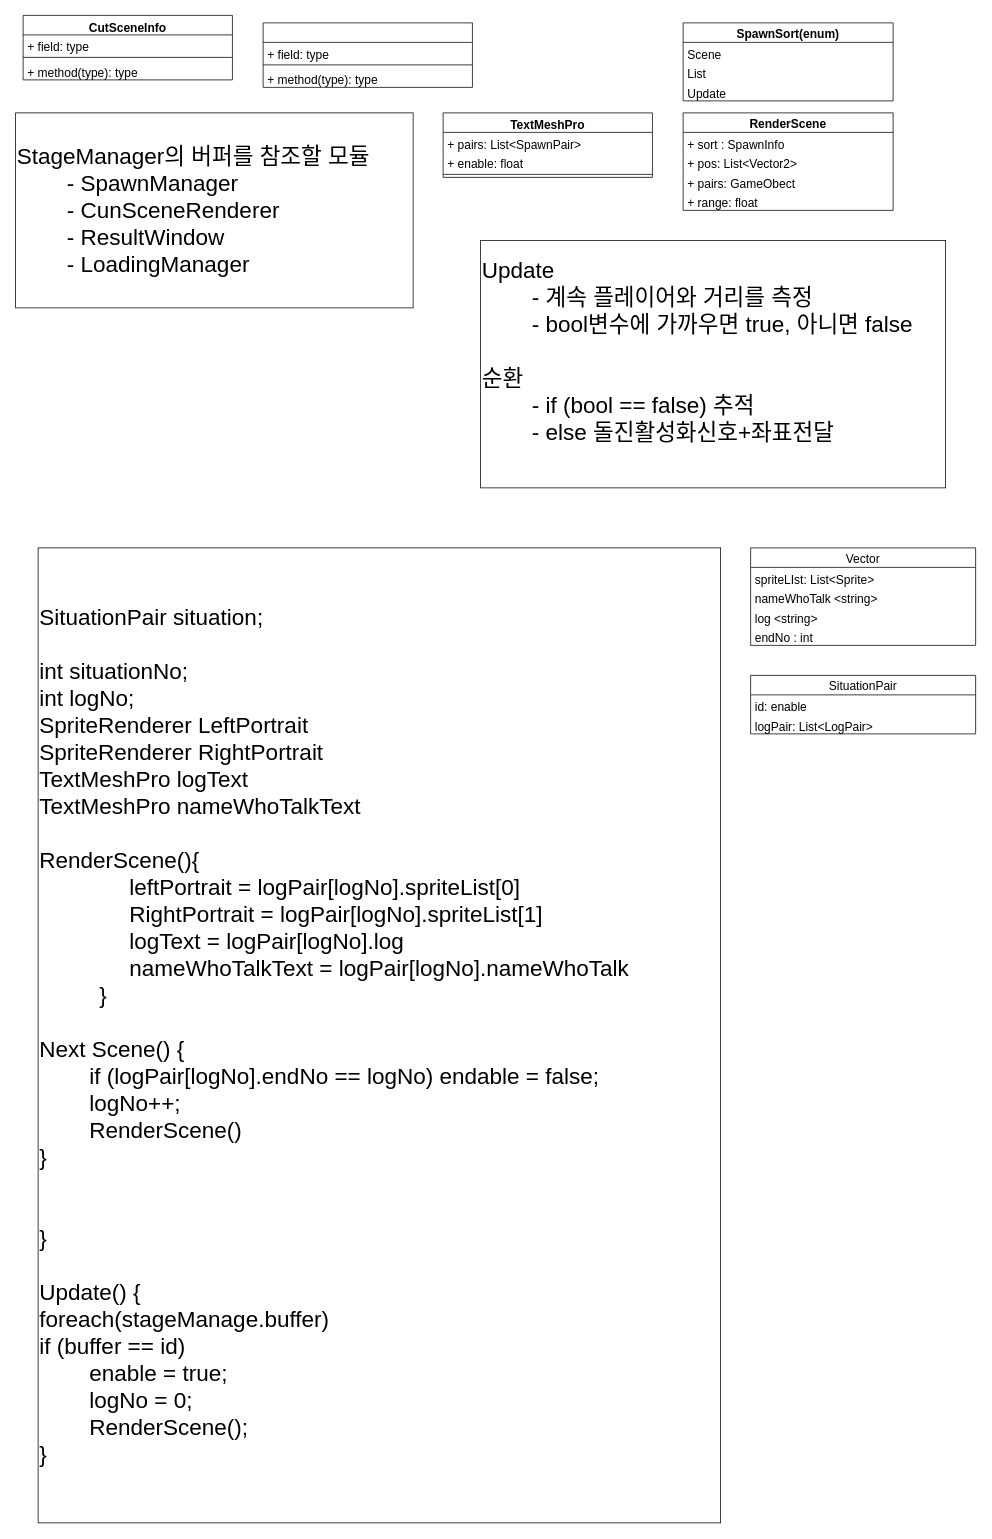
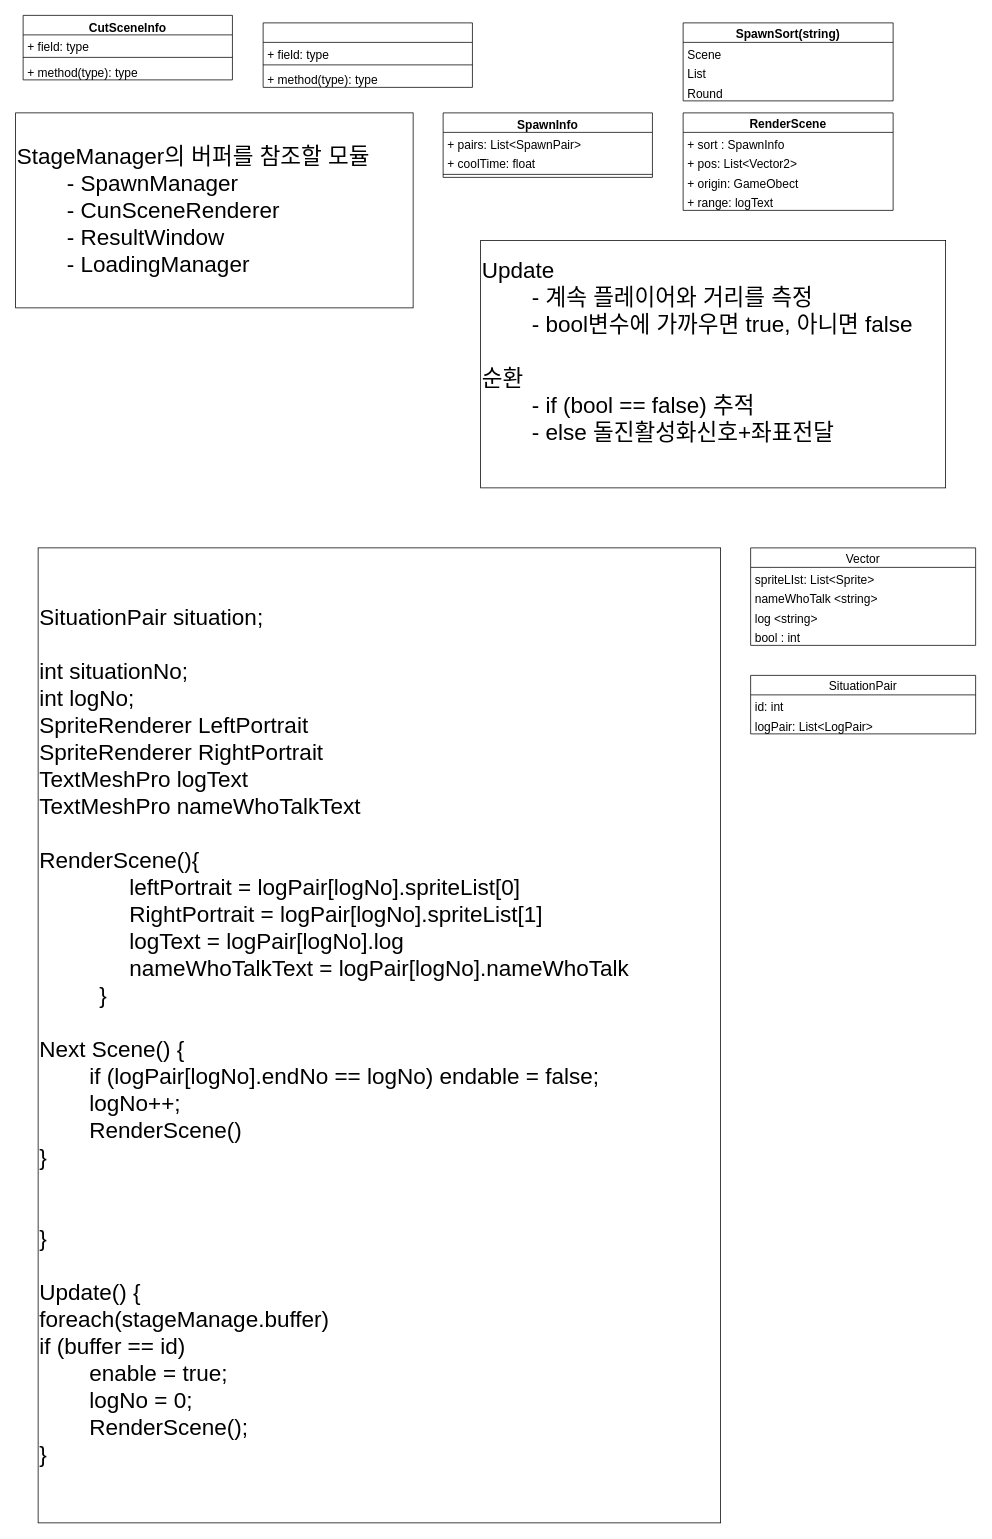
  <mxCell id="0" />
  <mxCell id="1" parent="0" />
  <mxCell id="2" value="CutSceneInfo" style="swimlane;fontStyle=1;align=center;verticalAlign=top;childLayout=stackLayout;horizontal=1;startSize=26;horizontalStack=0;resizeParent=1;resizeParentMax=0;resizeLast=0;collapsible=1;marginBottom=0;fontSize=16;" vertex="1" parent="1"><mxGeometry x="30" y="20" width="279.07" height="86" as="geometry" /></mxCell>
  <mxCell id="3" value="+ field: type" style="text;strokeColor=none;fillColor=none;align=left;verticalAlign=top;spacingLeft=4;spacingRight=4;overflow=hidden;rotatable=0;points=[[0,0.5],[1,0.5]];portConstraint=eastwest;fontSize=16;" vertex="1" parent="2"><mxGeometry y="26" width="279.07" height="26" as="geometry" /></mxCell>
  <mxCell id="4" value="" style="line;strokeWidth=1;fillColor=none;align=left;verticalAlign=middle;spacingTop=-1;spacingLeft=3;spacingRight=3;rotatable=0;labelPosition=right;points=[];portConstraint=eastwest;strokeColor=inherit;fontSize=16;" vertex="1" parent="2"><mxGeometry y="52" width="279.07" height="8" as="geometry" /></mxCell>
  <mxCell id="5" value="+ method(type): type" style="text;strokeColor=none;fillColor=none;align=left;verticalAlign=top;spacingLeft=4;spacingRight=4;overflow=hidden;rotatable=0;points=[[0,0.5],[1,0.5]];portConstraint=eastwest;fontSize=16;" vertex="1" parent="2"><mxGeometry y="60" width="279.07" height="26" as="geometry" /></mxCell>
- <mxCell id="6" value="TextMeshPro" style="swimlane;fontStyle=1;align=center;verticalAlign=top;childLayout=stackLayout;horizontal=1;startSize=26;horizontalStack=0;resizeParent=1;resizeParentMax=0;resizeLast=0;collapsible=1;marginBottom=0;fontSize=16;" vertex="1" parent="1"><mxGeometry x="590" y="150" width="279.07" height="86" as="geometry" /></mxCell>
+ <mxCell id="6" value="SpawnInfo" style="swimlane;fontStyle=1;align=center;verticalAlign=top;childLayout=stackLayout;horizontal=1;startSize=26;horizontalStack=0;resizeParent=1;resizeParentMax=0;resizeLast=0;collapsible=1;marginBottom=0;fontSize=16;" vertex="1" parent="1"><mxGeometry x="590" y="150" width="279.07" height="86" as="geometry" /></mxCell>
  <mxCell id="7" value="+ pairs: List&lt;SpawnPair&gt;" style="text;strokeColor=none;fillColor=none;align=left;verticalAlign=top;spacingLeft=4;spacingRight=4;overflow=hidden;rotatable=0;points=[[0,0.5],[1,0.5]];portConstraint=eastwest;fontSize=16;" vertex="1" parent="6"><mxGeometry y="26" width="279.07" height="26" as="geometry" /></mxCell>
- <mxCell id="8" value="+ enable: float" style="text;strokeColor=none;fillColor=none;align=left;verticalAlign=top;spacingLeft=4;spacingRight=4;overflow=hidden;rotatable=0;points=[[0,0.5],[1,0.5]];portConstraint=eastwest;fontSize=16;" vertex="1" parent="6"><mxGeometry y="52" width="279.07" height="26" as="geometry" /></mxCell>
+ <mxCell id="8" value="+ coolTime: float" style="text;strokeColor=none;fillColor=none;align=left;verticalAlign=top;spacingLeft=4;spacingRight=4;overflow=hidden;rotatable=0;points=[[0,0.5],[1,0.5]];portConstraint=eastwest;fontSize=16;" vertex="1" parent="6"><mxGeometry y="52" width="279.07" height="26" as="geometry" /></mxCell>
  <mxCell id="9" value="" style="line;strokeWidth=1;fillColor=none;align=left;verticalAlign=middle;spacingTop=-1;spacingLeft=3;spacingRight=3;rotatable=0;labelPosition=right;points=[];portConstraint=eastwest;strokeColor=inherit;fontSize=16;" vertex="1" parent="6"><mxGeometry y="78" width="279.07" height="8" as="geometry" /></mxCell>
  <mxCell id="10" value="" style="swimlane;fontStyle=1;align=center;verticalAlign=top;childLayout=stackLayout;horizontal=1;startSize=26;horizontalStack=0;resizeParent=1;resizeParentMax=0;resizeLast=0;collapsible=1;marginBottom=0;fontSize=16;" vertex="1" parent="1"><mxGeometry x="350" y="30" width="279.07" height="86" as="geometry" /></mxCell>
  <mxCell id="11" value="+ field: type" style="text;strokeColor=none;fillColor=none;align=left;verticalAlign=top;spacingLeft=4;spacingRight=4;overflow=hidden;rotatable=0;points=[[0,0.5],[1,0.5]];portConstraint=eastwest;fontSize=16;" vertex="1" parent="10"><mxGeometry y="26" width="279.07" height="26" as="geometry" /></mxCell>
  <mxCell id="12" value="" style="line;strokeWidth=1;fillColor=none;align=left;verticalAlign=middle;spacingTop=-1;spacingLeft=3;spacingRight=3;rotatable=0;labelPosition=right;points=[];portConstraint=eastwest;strokeColor=inherit;fontSize=16;" vertex="1" parent="10"><mxGeometry y="52" width="279.07" height="8" as="geometry" /></mxCell>
  <mxCell id="13" value="+ method(type): type" style="text;strokeColor=none;fillColor=none;align=left;verticalAlign=top;spacingLeft=4;spacingRight=4;overflow=hidden;rotatable=0;points=[[0,0.5],[1,0.5]];portConstraint=eastwest;fontSize=16;" vertex="1" parent="10"><mxGeometry y="60" width="279.07" height="26" as="geometry" /></mxCell>
  <mxCell id="14" value="StageManager의 버퍼를 참조할 모듈&lt;br&gt;&lt;span style=&quot;white-space: pre;&quot;&gt;&#09;&lt;/span&gt;- SpawnManager&lt;br&gt;&lt;span style=&quot;white-space: pre;&quot;&gt;&#09;&lt;/span&gt;- CunSceneRenderer&lt;br&gt;&lt;span style=&quot;white-space: pre;&quot;&gt;&#09;&lt;/span&gt;- ResultWindow&lt;br&gt;&lt;span style=&quot;white-space: pre;&quot;&gt;&#09;&lt;/span&gt;- LoadingManager" style="html=1;fontSize=30;align=left;" vertex="1" parent="1"><mxGeometry x="20" y="150" width="530" height="260" as="geometry" /></mxCell>
  <mxCell id="15" value="RenderScene" style="swimlane;fontStyle=1;childLayout=stackLayout;horizontal=1;startSize=26;fillColor=none;horizontalStack=0;resizeParent=1;resizeParentMax=0;resizeLast=0;collapsible=1;marginBottom=0;fontSize=16;" vertex="1" parent="1"><mxGeometry x="910" y="150" width="280" height="130" as="geometry" /></mxCell>
  <mxCell id="16" value="+ sort : SpawnInfo" style="text;strokeColor=none;fillColor=none;align=left;verticalAlign=top;spacingLeft=4;spacingRight=4;overflow=hidden;rotatable=0;points=[[0,0.5],[1,0.5]];portConstraint=eastwest;fontSize=16;" vertex="1" parent="15"><mxGeometry y="26" width="280" height="26" as="geometry" /></mxCell>
  <mxCell id="17" value="+ pos: List&lt;Vector2&gt;" style="text;strokeColor=none;fillColor=none;align=left;verticalAlign=top;spacingLeft=4;spacingRight=4;overflow=hidden;rotatable=0;points=[[0,0.5],[1,0.5]];portConstraint=eastwest;fontSize=16;" vertex="1" parent="15"><mxGeometry y="52" width="280" height="26" as="geometry" /></mxCell>
- <mxCell id="18" value="+ pairs: GameObect" style="text;strokeColor=none;fillColor=none;align=left;verticalAlign=top;spacingLeft=4;spacingRight=4;overflow=hidden;rotatable=0;points=[[0,0.5],[1,0.5]];portConstraint=eastwest;fontSize=16;" vertex="1" parent="15"><mxGeometry y="78" width="280" height="26" as="geometry" /></mxCell>
- <mxCell id="19" value="+ range: float" style="text;strokeColor=none;fillColor=none;align=left;verticalAlign=top;spacingLeft=4;spacingRight=4;overflow=hidden;rotatable=0;points=[[0,0.5],[1,0.5]];portConstraint=eastwest;fontSize=16;" vertex="1" parent="15"><mxGeometry y="104" width="280" height="26" as="geometry" /></mxCell>
- <mxCell id="20" value="SpawnSort(enum)" style="swimlane;fontStyle=1;childLayout=stackLayout;horizontal=1;startSize=26;fillColor=none;horizontalStack=0;resizeParent=1;resizeParentMax=0;resizeLast=0;collapsible=1;marginBottom=0;fontSize=16;" vertex="1" parent="1"><mxGeometry x="910" y="30" width="280" height="104" as="geometry" /></mxCell>
+ <mxCell id="18" value="+ origin: GameObect" style="text;strokeColor=none;fillColor=none;align=left;verticalAlign=top;spacingLeft=4;spacingRight=4;overflow=hidden;rotatable=0;points=[[0,0.5],[1,0.5]];portConstraint=eastwest;fontSize=16;" vertex="1" parent="15"><mxGeometry y="78" width="280" height="26" as="geometry" /></mxCell>
+ <mxCell id="19" value="+ range: logText" style="text;strokeColor=none;fillColor=none;align=left;verticalAlign=top;spacingLeft=4;spacingRight=4;overflow=hidden;rotatable=0;points=[[0,0.5],[1,0.5]];portConstraint=eastwest;fontSize=16;" vertex="1" parent="15"><mxGeometry y="104" width="280" height="26" as="geometry" /></mxCell>
+ <mxCell id="20" value="SpawnSort(string)" style="swimlane;fontStyle=1;childLayout=stackLayout;horizontal=1;startSize=26;fillColor=none;horizontalStack=0;resizeParent=1;resizeParentMax=0;resizeLast=0;collapsible=1;marginBottom=0;fontSize=16;" vertex="1" parent="1"><mxGeometry x="910" y="30" width="280" height="104" as="geometry" /></mxCell>
  <mxCell id="21" value="Scene" style="text;strokeColor=none;fillColor=none;align=left;verticalAlign=top;spacingLeft=4;spacingRight=4;overflow=hidden;rotatable=0;points=[[0,0.5],[1,0.5]];portConstraint=eastwest;fontSize=16;" vertex="1" parent="20"><mxGeometry y="26" width="280" height="26" as="geometry" /></mxCell>
  <mxCell id="22" value="List" style="text;strokeColor=none;fillColor=none;align=left;verticalAlign=top;spacingLeft=4;spacingRight=4;overflow=hidden;rotatable=0;points=[[0,0.5],[1,0.5]];portConstraint=eastwest;fontSize=16;" vertex="1" parent="20"><mxGeometry y="52" width="280" height="26" as="geometry" /></mxCell>
- <mxCell id="23" value="Update" style="text;strokeColor=none;fillColor=none;align=left;verticalAlign=top;spacingLeft=4;spacingRight=4;overflow=hidden;rotatable=0;points=[[0,0.5],[1,0.5]];portConstraint=eastwest;fontSize=16;" vertex="1" parent="20"><mxGeometry y="78" width="280" height="26" as="geometry" /></mxCell>
+ <mxCell id="23" value="Round" style="text;strokeColor=none;fillColor=none;align=left;verticalAlign=top;spacingLeft=4;spacingRight=4;overflow=hidden;rotatable=0;points=[[0,0.5],[1,0.5]];portConstraint=eastwest;fontSize=16;" vertex="1" parent="20"><mxGeometry y="78" width="280" height="26" as="geometry" /></mxCell>
  <mxCell id="24" value="Update&lt;br&gt;&lt;span style=&quot;white-space: pre;&quot;&gt;&#09;&lt;/span&gt;- 계속 플레이어와 거리를 측정&lt;br&gt;&lt;span style=&quot;white-space: pre;&quot;&gt;&#09;&lt;/span&gt;- bool변수에 가까우면 true, 아니면 false&lt;br&gt;&lt;br&gt;순환&lt;br&gt;&lt;span style=&quot;white-space: pre;&quot;&gt;&#09;&lt;/span&gt;- if (bool == false) 추적&lt;br&gt;&lt;span style=&quot;white-space: pre;&quot;&gt;&#09;&lt;/span&gt;- else 돌진활성화신호+좌표전달&lt;br&gt;&lt;br&gt;" style="html=1;fontSize=30;align=left;" vertex="1" parent="1"><mxGeometry x="640" y="320" width="620" height="330" as="geometry" /></mxCell>
  <mxCell id="25" value="SituationPair situation;&lt;br&gt;&lt;br&gt;int situationNo;&lt;br&gt;int logNo;&lt;br&gt;SpriteRenderer LeftPortrait&lt;br&gt;SpriteRenderer RightPortrait&lt;br&gt;TextMeshPro logText&lt;br&gt;TextMeshPro nameWhoTalkText&lt;br&gt;&lt;br&gt;RenderScene(){&lt;br&gt;&lt;span style=&quot;&quot;&gt;&#09;&lt;/span&gt;&lt;blockquote style=&quot;margin: 0 0 0 40px; border: none; padding: 0px;&quot;&gt;&lt;blockquote style=&quot;margin: 0px 0px 0px 40px; border: none; padding: 0px;&quot;&gt;&lt;blockquote style=&quot;margin: 0px 0px 0px 40px; border: none; padding: 0px;&quot;&gt;leftPortrait = logPair[logNo].spriteList[0]&lt;/blockquote&gt;&lt;blockquote style=&quot;margin: 0px 0px 0px 40px; border: none; padding: 0px;&quot;&gt;RightPortrait = logPair[logNo].spriteList[1]&lt;br&gt;&lt;/blockquote&gt;&lt;blockquote style=&quot;margin: 0px 0px 0px 40px; border: none; padding: 0px;&quot;&gt;logText = logPair[logNo].log&lt;/blockquote&gt;&lt;blockquote style=&quot;margin: 0px 0px 0px 40px; border: none; padding: 0px;&quot;&gt;nameWhoTalkText = logPair[logNo].nameWhoTalk&lt;/blockquote&gt;&lt;/blockquote&gt;&lt;blockquote style=&quot;margin: 0px 0px 0px 40px; border: none; padding: 0px;&quot;&gt;}&lt;/blockquote&gt;&lt;blockquote style=&quot;margin: 0px 0px 0px 40px; border: none; padding: 0px;&quot;&gt;&lt;br&gt;&lt;/blockquote&gt;&lt;/blockquote&gt;&lt;span style=&quot;background-color: initial;&quot;&gt;Next Scene() {&lt;br&gt;&lt;/span&gt;&lt;span style=&quot;white-space: pre;&quot;&gt;&#09;&lt;/span&gt;if (logPair[logNo].endNo == logNo) endable = false;&lt;br&gt;&lt;span style=&quot;white-space: pre;&quot;&gt;&#09;&lt;/span&gt;logNo++;&lt;br&gt;&lt;span style=&quot;white-space: pre;&quot;&gt;&#09;&lt;/span&gt;RenderScene()&lt;br&gt;}&lt;blockquote style=&quot;margin: 0 0 0 40px; border: none; padding: 0px;&quot;&gt;&lt;span style=&quot;&quot;&gt;&#09;&lt;/span&gt;&lt;/blockquote&gt;&lt;blockquote style=&quot;margin: 0 0 0 40px; border: none; padding: 0px;&quot;&gt;&lt;blockquote style=&quot;margin: 0 0 0 40px; border: none; padding: 0px;&quot;&gt;&lt;br&gt;&lt;/blockquote&gt;&lt;/blockquote&gt;&lt;span style=&quot;&quot;&gt;&#09;&lt;/span&gt;&lt;br&gt;}&lt;br&gt;&lt;br&gt;Update() {&lt;br&gt;&lt;span style=&quot;&quot;&gt;&#09;&lt;/span&gt;foreach(stageManage.buffer)&lt;br&gt;&lt;span style=&quot;&quot;&gt;&#09;&lt;/span&gt;&lt;span style=&quot;&quot;&gt;&#09;&lt;/span&gt;if (buffer == id)&lt;br&gt;&lt;span style=&quot;white-space: pre;&quot;&gt;&#09;&lt;/span&gt;enable = true;&lt;br&gt;&lt;span style=&quot;white-space: pre;&quot;&gt;&#09;&lt;/span&gt;logNo = 0;&lt;br&gt;&lt;span style=&quot;white-space: pre;&quot;&gt;&#09;&lt;/span&gt;RenderScene();&lt;br&gt;}" style="html=1;fontSize=30;align=left;" vertex="1" parent="1"><mxGeometry x="50" y="730" width="910" height="1300" as="geometry" /></mxCell>
  <mxCell id="26" value="Vector" style="swimlane;fontStyle=0;childLayout=stackLayout;horizontal=1;startSize=26;fillColor=none;horizontalStack=0;resizeParent=1;resizeParentMax=0;resizeLast=0;collapsible=1;marginBottom=0;fontSize=16;" vertex="1" parent="1"><mxGeometry x="1000" y="730" width="300" height="130" as="geometry" /></mxCell>
  <mxCell id="27" value="spriteLIst: List&lt;Sprite&gt;" style="text;strokeColor=none;fillColor=none;align=left;verticalAlign=top;spacingLeft=4;spacingRight=4;overflow=hidden;rotatable=0;points=[[0,0.5],[1,0.5]];portConstraint=eastwest;fontSize=16;" vertex="1" parent="26"><mxGeometry y="26" width="300" height="26" as="geometry" /></mxCell>
  <mxCell id="28" value="nameWhoTalk &lt;string&gt; " style="text;strokeColor=none;fillColor=none;align=left;verticalAlign=top;spacingLeft=4;spacingRight=4;overflow=hidden;rotatable=0;points=[[0,0.5],[1,0.5]];portConstraint=eastwest;fontSize=16;" vertex="1" parent="26"><mxGeometry y="52" width="300" height="26" as="geometry" /></mxCell>
  <mxCell id="29" value="log &lt;string&gt; " style="text;strokeColor=none;fillColor=none;align=left;verticalAlign=top;spacingLeft=4;spacingRight=4;overflow=hidden;rotatable=0;points=[[0,0.5],[1,0.5]];portConstraint=eastwest;fontSize=16;" vertex="1" parent="26"><mxGeometry y="78" width="300" height="26" as="geometry" /></mxCell>
- <mxCell id="30" value="endNo : int" style="text;strokeColor=none;fillColor=none;align=left;verticalAlign=top;spacingLeft=4;spacingRight=4;overflow=hidden;rotatable=0;points=[[0,0.5],[1,0.5]];portConstraint=eastwest;fontSize=16;" vertex="1" parent="26"><mxGeometry y="104" width="300" height="26" as="geometry" /></mxCell>
+ <mxCell id="30" value="bool : int" style="text;strokeColor=none;fillColor=none;align=left;verticalAlign=top;spacingLeft=4;spacingRight=4;overflow=hidden;rotatable=0;points=[[0,0.5],[1,0.5]];portConstraint=eastwest;fontSize=16;" vertex="1" parent="26"><mxGeometry y="104" width="300" height="26" as="geometry" /></mxCell>
  <mxCell id="31" value="SituationPair" style="swimlane;fontStyle=0;childLayout=stackLayout;horizontal=1;startSize=26;fillColor=none;horizontalStack=0;resizeParent=1;resizeParentMax=0;resizeLast=0;collapsible=1;marginBottom=0;fontSize=16;" vertex="1" parent="1"><mxGeometry x="1000" y="900" width="300" height="78" as="geometry" /></mxCell>
- <mxCell id="32" value="id: enable" style="text;strokeColor=none;fillColor=none;align=left;verticalAlign=top;spacingLeft=4;spacingRight=4;overflow=hidden;rotatable=0;points=[[0,0.5],[1,0.5]];portConstraint=eastwest;fontSize=16;" vertex="1" parent="31"><mxGeometry y="26" width="300" height="26" as="geometry" /></mxCell>
+ <mxCell id="32" value="id: int" style="text;strokeColor=none;fillColor=none;align=left;verticalAlign=top;spacingLeft=4;spacingRight=4;overflow=hidden;rotatable=0;points=[[0,0.5],[1,0.5]];portConstraint=eastwest;fontSize=16;" vertex="1" parent="31"><mxGeometry y="26" width="300" height="26" as="geometry" /></mxCell>
  <mxCell id="33" value="logPair: List&lt;LogPair&gt;" style="text;strokeColor=none;fillColor=none;align=left;verticalAlign=top;spacingLeft=4;spacingRight=4;overflow=hidden;rotatable=0;points=[[0,0.5],[1,0.5]];portConstraint=eastwest;fontSize=16;" vertex="1" parent="31"><mxGeometry y="52" width="300" height="26" as="geometry" /></mxCell>
